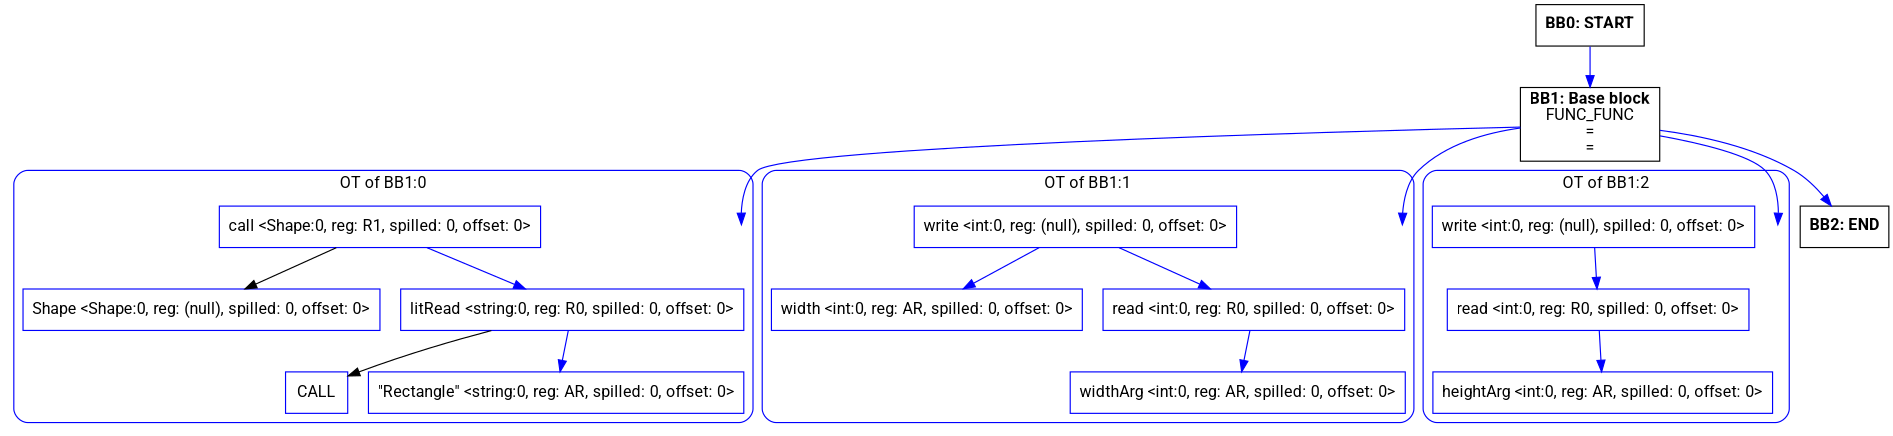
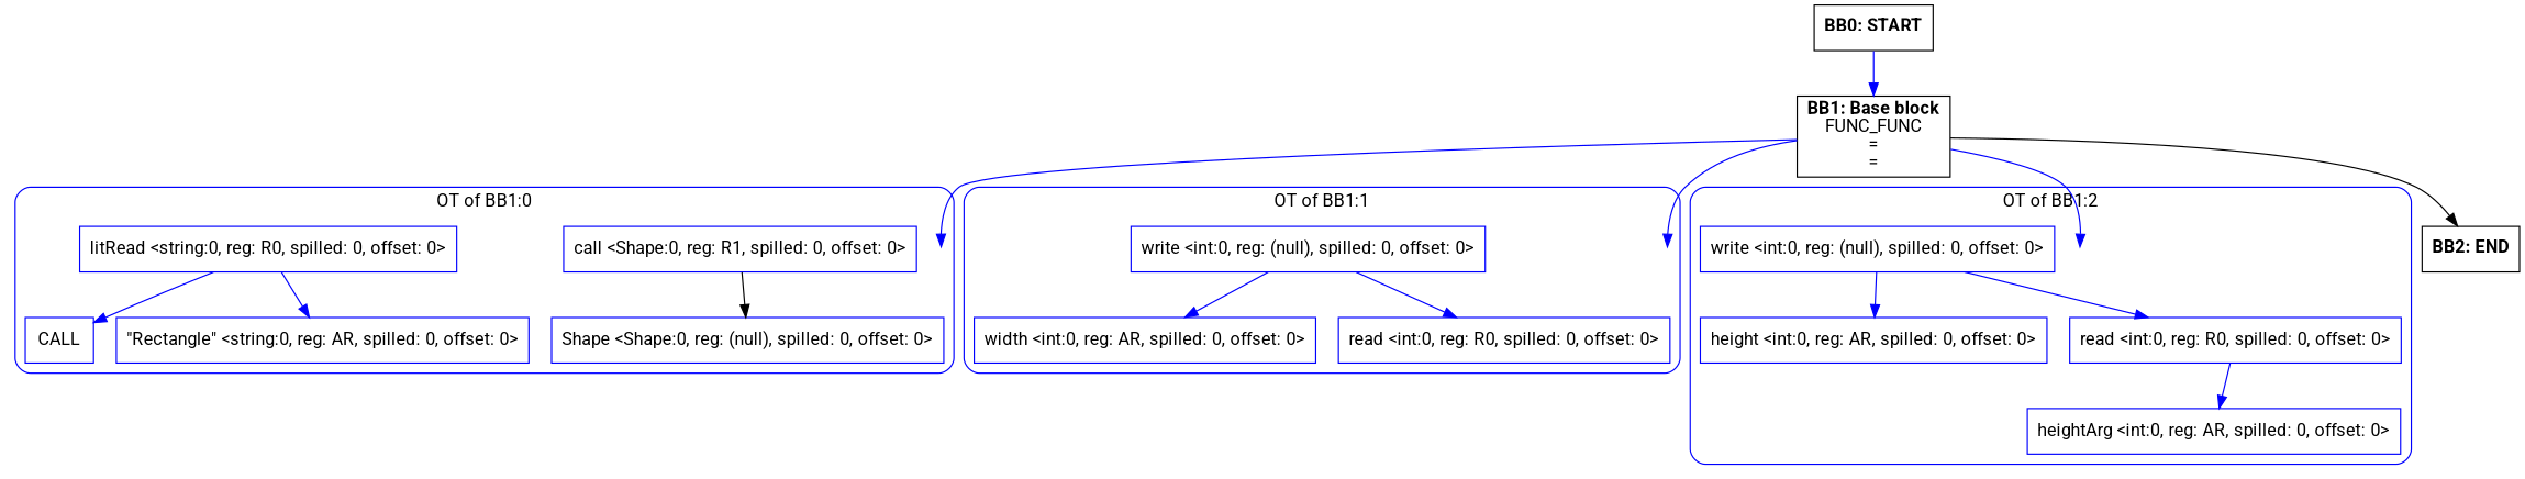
  digraph {
    compound=true
    fontname=Roboto
    splines=true
    node [fontname=Roboto shape=rectangle color=blue]
    edge [color=blue fontname=Roboto]
    entry0 [shape=point style=invis color=""]
    n2 [label="call <Shape:0, reg: R1, spilled: 0, offset: 0>"]
    n3 [label="Shape <Shape:0, reg: (null), spilled: 0, offset: 0>"]
    n4 [label="litRead <string:0, reg: R0, spilled: 0, offset: 0>"]
    n5 [label=CALL]
    n6 [label="\"Rectangle\" <string:0, reg: AR, spilled: 0, offset: 0>"]
    entry1 [shape=point style=invis color=""]
    n8 [label="write <int:0, reg: (null), spilled: 0, offset: 0>"]
    n9 [label="width <int:0, reg: AR, spilled: 0, offset: 0>"]
    n10 [label="read <int:0, reg: R0, spilled: 0, offset: 0>"]
-   n11 [label="widthArg <int:0, reg: AR, spilled: 0, offset: 0>"]
    entry2 [shape=point style=invis color=""]
    n13 [label="write <int:0, reg: (null), spilled: 0, offset: 0>"]
+   n14 [label="height <int:0, reg: AR, spilled: 0, offset: 0>"]
    n15 [label="read <int:0, reg: R0, spilled: 0, offset: 0>"]
    n16 [label="heightArg <int:0, reg: AR, spilled: 0, offset: 0>"]
    n17 [label=<<B>BB2: END</B><BR ALIGN="CENTER"/>> color=""]
    n18 [label=<<B>BB1: Base block</B><BR ALIGN="CENTER"/>FUNC_FUNC<BR ALIGN="CENTER"/>=<BR ALIGN="CENTER"/>=<BR ALIGN="CENTER"/>> color=""]
    n19 [label=<<B>BB0: START</B><BR ALIGN="CENTER"/>> color=""]
    subgraph cluster_1 {
      color=blue
      label="OT of BB1:0"
      style=rounded
      entry0
      n2
      n3
      n4
      n5
      n6
    }
    subgraph cluster_2 {
      color=blue
      label="OT of BB1:1"
      style=rounded
      entry1
      n8
      n9
      n10
-     n11
    }
    subgraph cluster_3 {
      color=blue
      label="OT of BB1:2"
      style=rounded
      entry2
      n13
+     n14
      n15
      n16
    }
    n2 -> n3 [color=black]
-   n2 -> n4
-   n4 -> n5 [color=black]
+   n4 -> n5
    n4 -> n6
    n8 -> n9
    n8 -> n10
-   n10 -> n11
+   n13 -> n14
    n13 -> n15
    n15 -> n16
    n18 -> entry0
    n18 -> entry1
    n18 -> entry2
-   n18 -> n17
+   n18 -> n17 [color=""]
    n19 -> n18
  }
